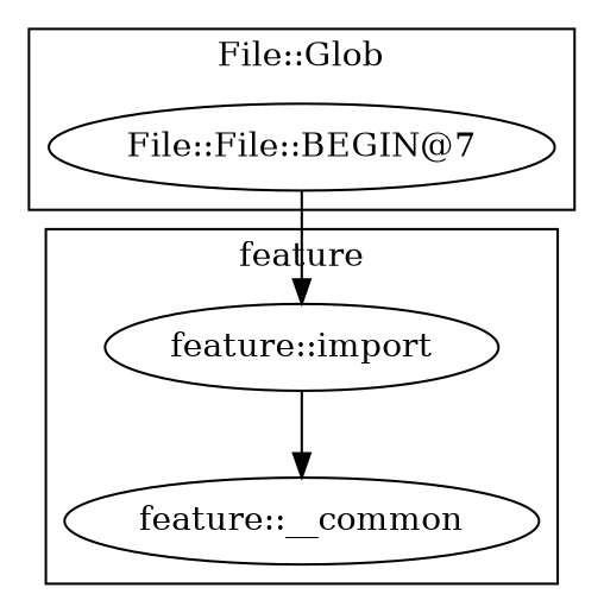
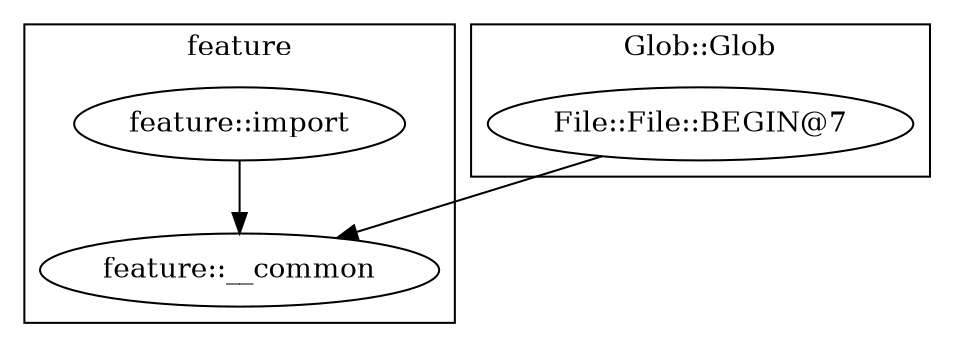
  digraph {
    "feature::import"
    "feature::__common"
    n3 [label="File::File::BEGIN@7"]
    subgraph cluster_1 {
      label=feature
      "feature::import"
      "feature::__common"
    }
    subgraph cluster_2 {
-     label="File::Glob"
+     label="Glob::Glob"
      n3
    }
    "feature::import" -> "feature::__common"
-   n3 -> "feature::import"
+   n3 -> "feature::__common"
  }
